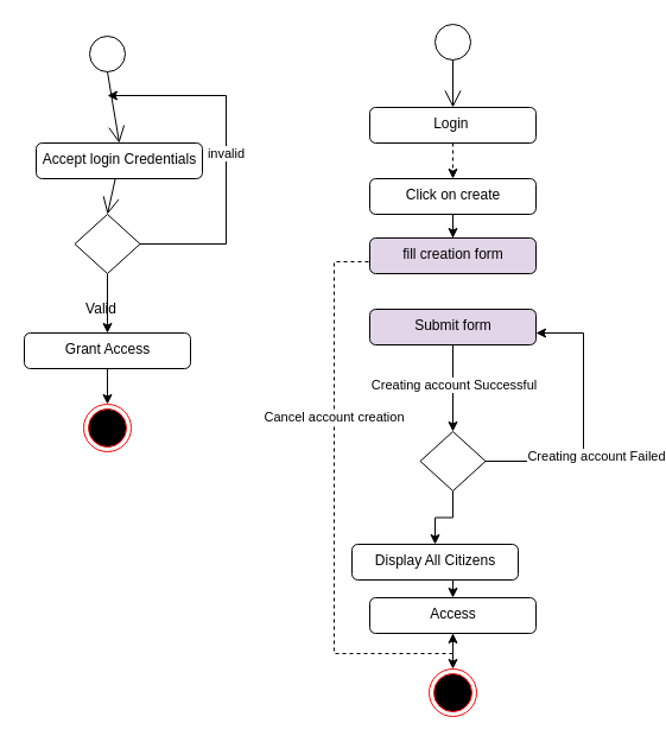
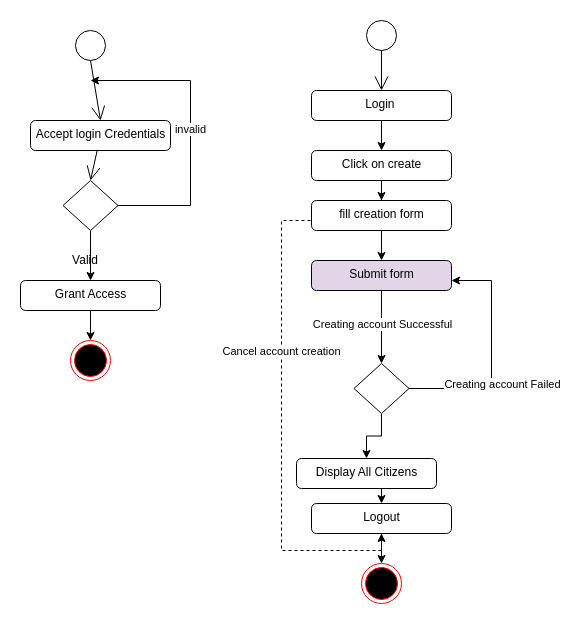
  <mxCell id="0" />
  <mxCell id="1" parent="0" />
  <mxCell id="2" value="" style="endArrow=open;endFill=1;endSize=12;html=1;exitX=0.5;exitY=1;exitDx=0;exitDy=0;entryX=0.5;entryY=0;entryDx=0;entryDy=0;" parent="1" source="12" target="3" edge="1"><mxGeometry width="160" relative="1" as="geometry"><mxPoint x="90" y="70" as="sourcePoint" /><mxPoint x="90" y="120" as="targetPoint" /></mxGeometry></mxCell>
  <mxCell id="3" value="Accept login Credentials" style="html=1;align=center;verticalAlign=top;rounded=1;absoluteArcSize=1;arcSize=10;dashed=0;" parent="1" vertex="1"><mxGeometry x="30" y="120" width="140" height="30" as="geometry" /></mxCell>
  <mxCell id="4" value="invalid" style="edgeStyle=orthogonalEdgeStyle;rounded=0;orthogonalLoop=1;jettySize=auto;html=1;exitX=1;exitY=0.5;exitDx=0;exitDy=0;" parent="1" source="6" edge="1"><mxGeometry relative="1" as="geometry"><mxPoint x="90" y="80" as="targetPoint" /><Array as="points"><mxPoint x="190" y="205" /><mxPoint x="190" y="80" /></Array></mxGeometry></mxCell>
  <mxCell id="5" style="edgeStyle=orthogonalEdgeStyle;rounded=0;orthogonalLoop=1;jettySize=auto;html=1;exitX=0.5;exitY=1;exitDx=0;exitDy=0;entryX=0.5;entryY=0;entryDx=0;entryDy=0;" parent="1" source="6" target="10" edge="1"><mxGeometry relative="1" as="geometry" /></mxCell>
  <mxCell id="6" value="" style="rhombus;" parent="1" vertex="1"><mxGeometry x="62.5" y="180" width="55" height="50" as="geometry" /></mxCell>
  <mxCell id="7" value="" style="endArrow=open;endFill=1;endSize=12;html=1;entryX=0.5;entryY=0;entryDx=0;entryDy=0;" parent="1" source="3" target="6" edge="1"><mxGeometry width="160" relative="1" as="geometry"><mxPoint x="90" y="220" as="sourcePoint" /><mxPoint x="90" y="270" as="targetPoint" /></mxGeometry></mxCell>
  <mxCell id="8" value="Valid" style="text;html=1;strokeColor=none;fillColor=none;align=center;verticalAlign=middle;whiteSpace=wrap;rounded=0;" parent="1" vertex="1"><mxGeometry x="65" y="250" width="40" height="20" as="geometry" /></mxCell>
  <mxCell id="9" style="edgeStyle=orthogonalEdgeStyle;rounded=0;orthogonalLoop=1;jettySize=auto;html=1;exitX=0.5;exitY=1;exitDx=0;exitDy=0;" parent="1" source="10" target="11" edge="1"><mxGeometry relative="1" as="geometry" /></mxCell>
  <mxCell id="10" value="Grant Access" style="html=1;align=center;verticalAlign=top;rounded=1;absoluteArcSize=1;arcSize=10;dashed=0;" parent="1" vertex="1"><mxGeometry x="20" y="280" width="140" height="30" as="geometry" /></mxCell>
  <mxCell id="11" value="" style="ellipse;html=1;shape=endState;fillColor=#000000;strokeColor=#ff0000;" parent="1" vertex="1"><mxGeometry x="70" y="340" width="40" height="40" as="geometry" /></mxCell>
  <mxCell id="12" value="" style="ellipse;whiteSpace=wrap;html=1;aspect=fixed;" parent="1" vertex="1"><mxGeometry x="75" y="30" width="30" height="30" as="geometry" /></mxCell>
  <mxCell id="13" value="" style="endArrow=open;endFill=1;endSize=12;html=1;exitX=0.5;exitY=1;exitDx=0;exitDy=0;entryX=0.5;entryY=0;entryDx=0;entryDy=0;" parent="1" source="29" target="15" edge="1"><mxGeometry width="160" relative="1" as="geometry"><mxPoint x="381" y="50" as="sourcePoint" /><mxPoint x="381" y="210" as="targetPoint" /></mxGeometry></mxCell>
  <mxCell id="14" style="edgeStyle=orthogonalEdgeStyle;rounded=0;orthogonalLoop=1;jettySize=auto;html=1;exitX=0.5;exitY=1;exitDx=0;exitDy=0;" parent="1" source="27" target="24" edge="1"><mxGeometry relative="1" as="geometry"><mxPoint x="381" y="170.01" as="sourcePoint" /></mxGeometry></mxCell>
  <mxCell id="15" value="Login&amp;nbsp;" style="html=1;align=center;verticalAlign=top;rounded=1;absoluteArcSize=1;arcSize=10;dashed=0;" parent="1" vertex="1"><mxGeometry x="311" y="90" width="140" height="30" as="geometry" /></mxCell>
  <mxCell id="16" style="edgeStyle=orthogonalEdgeStyle;rounded=0;orthogonalLoop=1;jettySize=auto;html=1;exitX=0.5;exitY=1;exitDx=0;exitDy=0;entryX=0.5;entryY=0;entryDx=0;entryDy=0;" parent="1" source="19" target="21" edge="1"><mxGeometry relative="1" as="geometry"><mxPoint x="381" y="443" as="targetPoint" /></mxGeometry></mxCell>
  <mxCell id="17" style="edgeStyle=orthogonalEdgeStyle;rounded=0;orthogonalLoop=1;jettySize=auto;html=1;exitX=1;exitY=0.5;exitDx=0;exitDy=0;" parent="1" source="19" target="30" edge="1"><mxGeometry relative="1" as="geometry"><Array as="points"><mxPoint x="491" y="388" /><mxPoint x="491" y="280" /></Array></mxGeometry></mxCell>
  <mxCell id="18" value="Creating account Failed" style="edgeLabel;html=1;align=center;verticalAlign=middle;resizable=0;points=[];" parent="17" vertex="1" connectable="0"><mxGeometry x="0.15" relative="1" as="geometry"><mxPoint x="10" y="45.83" as="offset" /></mxGeometry></mxCell>
  <mxCell id="19" value="" style="rhombus;" parent="1" vertex="1"><mxGeometry x="353.5" y="363" width="55" height="50" as="geometry" /></mxCell>
  <mxCell id="20" style="edgeStyle=orthogonalEdgeStyle;rounded=0;orthogonalLoop=1;jettySize=auto;html=1;exitX=0.5;exitY=1;exitDx=0;exitDy=0;entryX=0.5;entryY=0;entryDx=0;entryDy=0;" parent="1" source="21" target="26" edge="1"><mxGeometry relative="1" as="geometry" /></mxCell>
  <mxCell id="21" value="Display All Citizens" style="html=1;align=center;verticalAlign=top;rounded=1;absoluteArcSize=1;arcSize=10;dashed=0;" parent="1" vertex="1"><mxGeometry x="296" y="458" width="140" height="30" as="geometry" /></mxCell>
  <mxCell id="22" value="" style="ellipse;html=1;shape=endState;fillColor=#000000;strokeColor=#ff0000;" parent="1" vertex="1"><mxGeometry x="361" y="563" width="40" height="40" as="geometry" /></mxCell>
- <mxCell id="24" value="fill creation form" style="html=1;align=center;verticalAlign=top;rounded=1;absoluteArcSize=1;arcSize=10;dashed=0;fillColor=#e1d5e7;" parent="1" vertex="1"><mxGeometry x="311" y="200" width="140" height="30" as="geometry" /></mxCell>
+ <mxCell id="23" style="edgeStyle=orthogonalEdgeStyle;rounded=0;orthogonalLoop=1;jettySize=auto;html=1;exitX=0.5;exitY=1;exitDx=0;exitDy=0;entryX=0.5;entryY=0;entryDx=0;entryDy=0;" parent="1" source="24" target="30" edge="1"><mxGeometry relative="1" as="geometry" /></mxCell>
+ <mxCell id="24" value="fill creation form" style="html=1;align=center;verticalAlign=top;rounded=1;absoluteArcSize=1;arcSize=10;dashed=0;" parent="1" vertex="1"><mxGeometry x="311" y="200" width="140" height="30" as="geometry" /></mxCell>
  <mxCell id="25" style="edgeStyle=orthogonalEdgeStyle;rounded=0;orthogonalLoop=1;jettySize=auto;html=1;exitX=0.5;exitY=1;exitDx=0;exitDy=0;entryX=0.5;entryY=0;entryDx=0;entryDy=0;" parent="1" source="26" target="22" edge="1"><mxGeometry relative="1" as="geometry" /></mxCell>
- <mxCell id="26" value="Access" style="html=1;align=center;verticalAlign=top;rounded=1;absoluteArcSize=1;arcSize=10;dashed=0;" parent="1" vertex="1"><mxGeometry x="311" y="503" width="140" height="30" as="geometry" /></mxCell>
+ <mxCell id="26" value="Logout" style="html=1;align=center;verticalAlign=top;rounded=1;absoluteArcSize=1;arcSize=10;dashed=0;" parent="1" vertex="1"><mxGeometry x="311" y="503" width="140" height="30" as="geometry" /></mxCell>
  <mxCell id="27" value="Click on create" style="html=1;align=center;verticalAlign=top;rounded=1;absoluteArcSize=1;arcSize=10;dashed=0;" parent="1" vertex="1"><mxGeometry x="311" y="150" width="140" height="30" as="geometry" /></mxCell>
- <mxCell id="28" style="edgeStyle=orthogonalEdgeStyle;rounded=0;orthogonalLoop=1;jettySize=auto;html=1;exitX=0.5;exitY=1;exitDx=0;exitDy=0;entryX=0.5;entryY=0;entryDx=0;entryDy=0;dashed=1;" parent="1" source="15" target="27" edge="1"><mxGeometry relative="1" as="geometry"><mxPoint x="391" y="130" as="sourcePoint" /><mxPoint x="391" y="290" as="targetPoint" /></mxGeometry></mxCell>
+ <mxCell id="28" style="edgeStyle=orthogonalEdgeStyle;rounded=0;orthogonalLoop=1;jettySize=auto;html=1;exitX=0.5;exitY=1;exitDx=0;exitDy=0;entryX=0.5;entryY=0;entryDx=0;entryDy=0;" parent="1" source="15" target="27" edge="1"><mxGeometry relative="1" as="geometry"><mxPoint x="391" y="130" as="sourcePoint" /><mxPoint x="391" y="290" as="targetPoint" /></mxGeometry></mxCell>
  <mxCell id="29" value="" style="ellipse;whiteSpace=wrap;html=1;aspect=fixed;" parent="1" vertex="1"><mxGeometry x="366" y="20" width="30" height="30" as="geometry" /></mxCell>
  <mxCell id="30" value="Submit form" style="html=1;align=center;verticalAlign=top;rounded=1;absoluteArcSize=1;arcSize=10;dashed=0;fillColor=#e1d5e7;" parent="1" vertex="1"><mxGeometry x="311" y="260" width="140" height="30" as="geometry" /></mxCell>
  <mxCell id="31" style="edgeStyle=orthogonalEdgeStyle;rounded=0;orthogonalLoop=1;jettySize=auto;html=1;exitX=0.5;exitY=1;exitDx=0;exitDy=0;entryX=0.5;entryY=0;entryDx=0;entryDy=0;" parent="1" source="30" target="19" edge="1"><mxGeometry relative="1" as="geometry"><mxPoint x="381" y="350" as="sourcePoint" /></mxGeometry></mxCell>
  <mxCell id="32" value="Creating account Successful" style="edgeLabel;html=1;align=center;verticalAlign=middle;resizable=0;points=[];" parent="31" vertex="1" connectable="0"><mxGeometry x="-0.092" relative="1" as="geometry"><mxPoint as="offset" /></mxGeometry></mxCell>
  <mxCell id="33" style="edgeStyle=orthogonalEdgeStyle;rounded=0;orthogonalLoop=1;jettySize=auto;html=1;exitX=0;exitY=0.5;exitDx=0;exitDy=0;dashed=1;" parent="1" target="26" edge="1" source="24"><mxGeometry relative="1" as="geometry"><Array as="points"><mxPoint x="311" y="220" /><mxPoint x="281" y="220" /><mxPoint x="281" y="550" /><mxPoint x="381" y="550" /></Array><mxPoint x="311" y="320" as="sourcePoint" /></mxGeometry></mxCell>
  <mxCell id="34" value="Cancel account creation" style="edgeLabel;html=1;align=center;verticalAlign=middle;resizable=0;points=[];" parent="33" vertex="1" connectable="0"><mxGeometry x="-0.315" y="-1" relative="1" as="geometry"><mxPoint as="offset" /></mxGeometry></mxCell>
